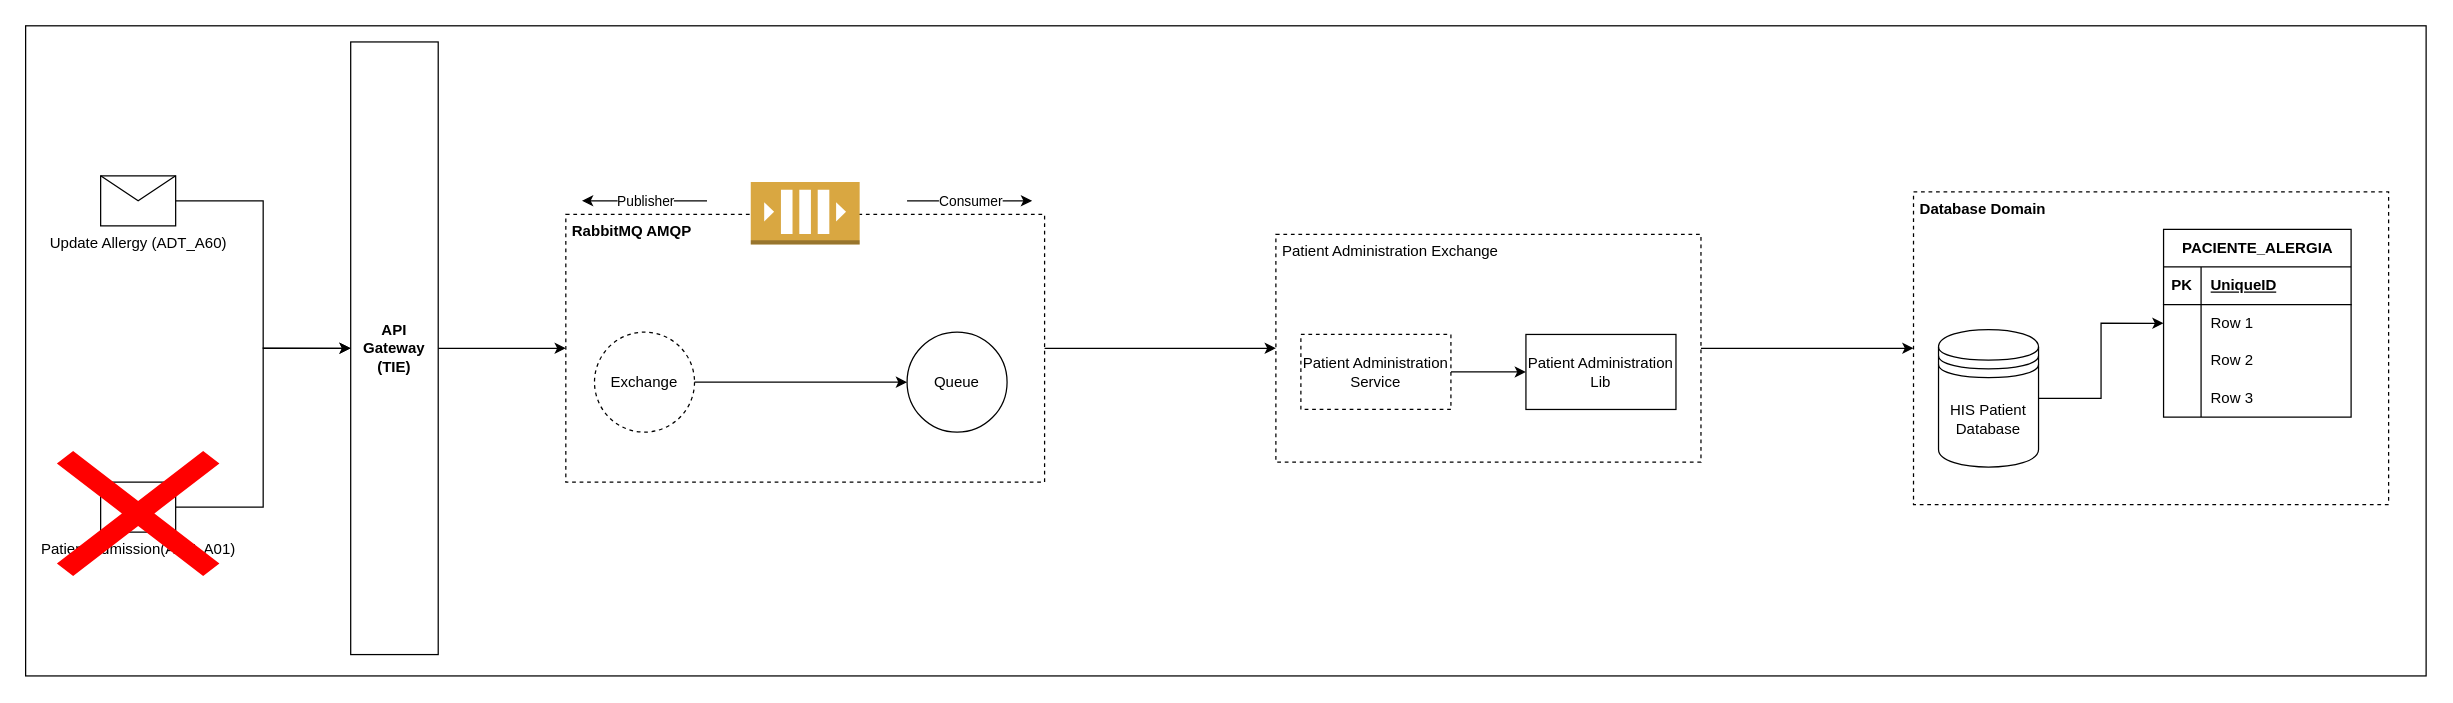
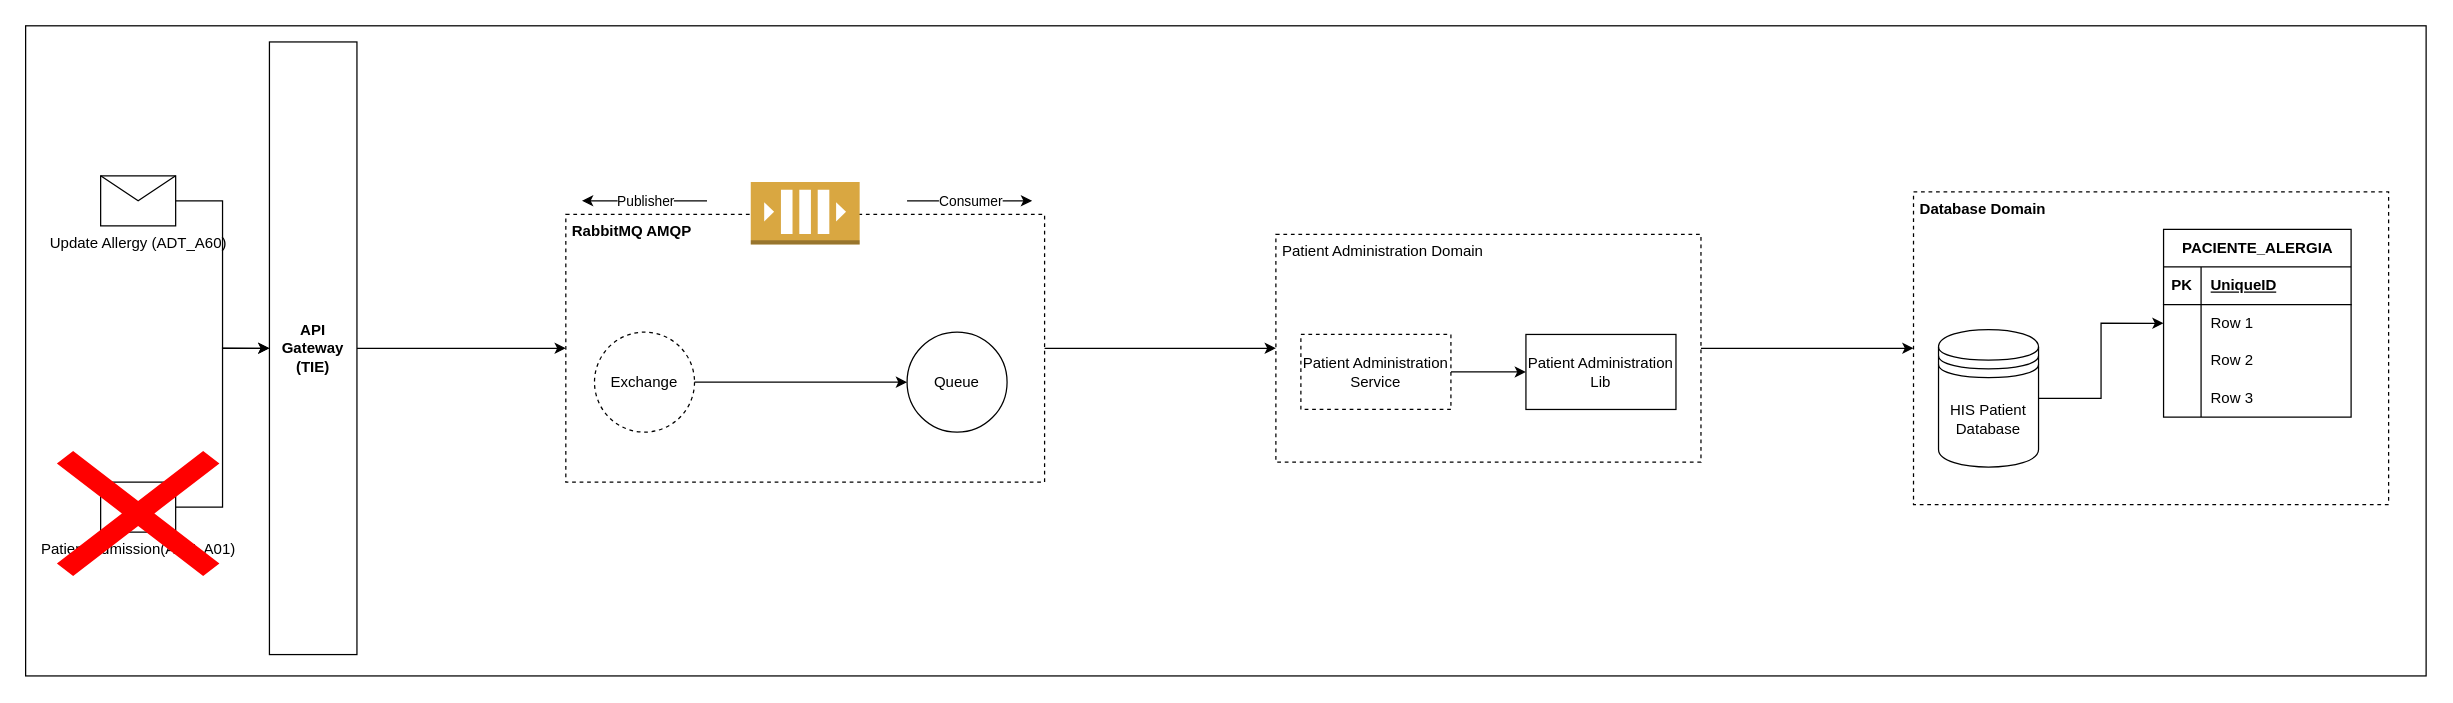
  <mxCell id="0" />
  <mxCell id="1" parent="0" />
  <mxCell id="2" value="" style="rounded=0;whiteSpace=wrap;html=1;" vertex="1" parent="1"><mxGeometry x="20" y="20" width="1920" height="520" as="geometry" /></mxCell>
  <mxCell id="3" style="edgeStyle=orthogonalEdgeStyle;rounded=0;orthogonalLoop=1;jettySize=auto;html=1;entryX=0;entryY=0.5;entryDx=0;entryDy=0;" parent="1" source="4" target="5" edge="1"><mxGeometry relative="1" as="geometry" /></mxCell>
- <mxCell id="4" value="&amp;nbsp;Patient Administration Exchange" style="rounded=0;whiteSpace=wrap;html=1;dashed=1;verticalAlign=top;align=left;" parent="1" vertex="1"><mxGeometry x="1020" y="186.86" width="340" height="182.09" as="geometry" /></mxCell>
+ <mxCell id="4" value="&amp;nbsp;Patient Administration Domain" style="rounded=0;whiteSpace=wrap;html=1;dashed=1;verticalAlign=top;align=left;" parent="1" vertex="1"><mxGeometry x="1020" y="186.86" width="340" height="182.09" as="geometry" /></mxCell>
  <mxCell id="5" value="&amp;nbsp;Database Domain" style="rounded=0;whiteSpace=wrap;html=1;dashed=1;verticalAlign=top;align=left;fontStyle=1" parent="1" vertex="1"><mxGeometry x="1530" y="152.91" width="380" height="250" as="geometry" /></mxCell>
  <mxCell id="6" style="edgeStyle=orthogonalEdgeStyle;rounded=0;orthogonalLoop=1;jettySize=auto;html=1;entryX=0;entryY=0.5;entryDx=0;entryDy=0;" parent="1" source="7" target="28" edge="1"><mxGeometry relative="1" as="geometry" /></mxCell>
- <mxCell id="7" value="&lt;b&gt;API Gateway (TIE)&lt;/b&gt;" style="rounded=0;whiteSpace=wrap;html=1;" parent="1" vertex="1"><mxGeometry x="280" y="32.91" width="70" height="490" as="geometry" /></mxCell>
+ <mxCell id="7" value="&lt;b&gt;API Gateway (TIE)&lt;/b&gt;" style="rounded=0;whiteSpace=wrap;html=1;" parent="1" vertex="1"><mxGeometry x="215" y="32.91" width="70" height="490" as="geometry" /></mxCell>
  <mxCell id="8" value="" style="edgeStyle=orthogonalEdgeStyle;rounded=0;orthogonalLoop=1;jettySize=auto;html=1;" parent="1" source="9" target="25" edge="1"><mxGeometry relative="1" as="geometry" /></mxCell>
  <mxCell id="9" value="Patient Administration Service" style="rounded=0;whiteSpace=wrap;html=1;dashed=1;" parent="1" vertex="1"><mxGeometry x="1040" y="266.86" width="120" height="60" as="geometry" /></mxCell>
  <mxCell id="10" style="edgeStyle=orthogonalEdgeStyle;rounded=0;orthogonalLoop=1;jettySize=auto;html=1;entryX=0;entryY=0.5;entryDx=0;entryDy=0;" parent="1" source="11" target="16" edge="1"><mxGeometry relative="1" as="geometry" /></mxCell>
  <mxCell id="11" value="HIS Patient Database" style="shape=datastore;whiteSpace=wrap;html=1;" parent="1" vertex="1"><mxGeometry x="1550" y="262.91" width="80" height="110" as="geometry" /></mxCell>
  <mxCell id="12" value="PACIENTE_ALERGIA" style="shape=table;startSize=30;container=1;collapsible=1;childLayout=tableLayout;fixedRows=1;rowLines=0;fontStyle=1;align=center;resizeLast=1;html=1;" parent="1" vertex="1"><mxGeometry x="1730" y="182.91" width="150" height="150" as="geometry" /></mxCell>
  <mxCell id="13" value="" style="shape=tableRow;horizontal=0;startSize=0;swimlaneHead=0;swimlaneBody=0;fillColor=none;collapsible=0;dropTarget=0;points=[[0,0.5],[1,0.5]];portConstraint=eastwest;top=0;left=0;right=0;bottom=1;" parent="12" vertex="1"><mxGeometry y="30" width="150" height="30" as="geometry" /></mxCell>
  <mxCell id="14" value="PK" style="shape=partialRectangle;connectable=0;fillColor=none;top=0;left=0;bottom=0;right=0;fontStyle=1;overflow=hidden;whiteSpace=wrap;html=1;" parent="13" vertex="1"><mxGeometry width="30" height="30" as="geometry"><mxRectangle width="30" height="30" as="alternateBounds" /></mxGeometry></mxCell>
  <mxCell id="15" value="UniqueID" style="shape=partialRectangle;connectable=0;fillColor=none;top=0;left=0;bottom=0;right=0;align=left;spacingLeft=6;fontStyle=5;overflow=hidden;whiteSpace=wrap;html=1;" parent="13" vertex="1"><mxGeometry x="30" width="120" height="30" as="geometry"><mxRectangle width="120" height="30" as="alternateBounds" /></mxGeometry></mxCell>
  <mxCell id="16" value="" style="shape=tableRow;horizontal=0;startSize=0;swimlaneHead=0;swimlaneBody=0;fillColor=none;collapsible=0;dropTarget=0;points=[[0,0.5],[1,0.5]];portConstraint=eastwest;top=0;left=0;right=0;bottom=0;" parent="12" vertex="1"><mxGeometry y="60" width="150" height="30" as="geometry" /></mxCell>
  <mxCell id="17" value="" style="shape=partialRectangle;connectable=0;fillColor=none;top=0;left=0;bottom=0;right=0;editable=1;overflow=hidden;whiteSpace=wrap;html=1;" parent="16" vertex="1"><mxGeometry width="30" height="30" as="geometry"><mxRectangle width="30" height="30" as="alternateBounds" /></mxGeometry></mxCell>
  <mxCell id="18" value="Row 1" style="shape=partialRectangle;connectable=0;fillColor=none;top=0;left=0;bottom=0;right=0;align=left;spacingLeft=6;overflow=hidden;whiteSpace=wrap;html=1;" parent="16" vertex="1"><mxGeometry x="30" width="120" height="30" as="geometry"><mxRectangle width="120" height="30" as="alternateBounds" /></mxGeometry></mxCell>
  <mxCell id="19" value="" style="shape=tableRow;horizontal=0;startSize=0;swimlaneHead=0;swimlaneBody=0;fillColor=none;collapsible=0;dropTarget=0;points=[[0,0.5],[1,0.5]];portConstraint=eastwest;top=0;left=0;right=0;bottom=0;" parent="12" vertex="1"><mxGeometry y="90" width="150" height="30" as="geometry" /></mxCell>
  <mxCell id="20" value="" style="shape=partialRectangle;connectable=0;fillColor=none;top=0;left=0;bottom=0;right=0;editable=1;overflow=hidden;whiteSpace=wrap;html=1;" parent="19" vertex="1"><mxGeometry width="30" height="30" as="geometry"><mxRectangle width="30" height="30" as="alternateBounds" /></mxGeometry></mxCell>
  <mxCell id="21" value="Row 2" style="shape=partialRectangle;connectable=0;fillColor=none;top=0;left=0;bottom=0;right=0;align=left;spacingLeft=6;overflow=hidden;whiteSpace=wrap;html=1;" parent="19" vertex="1"><mxGeometry x="30" width="120" height="30" as="geometry"><mxRectangle width="120" height="30" as="alternateBounds" /></mxGeometry></mxCell>
  <mxCell id="22" value="" style="shape=tableRow;horizontal=0;startSize=0;swimlaneHead=0;swimlaneBody=0;fillColor=none;collapsible=0;dropTarget=0;points=[[0,0.5],[1,0.5]];portConstraint=eastwest;top=0;left=0;right=0;bottom=0;" parent="12" vertex="1"><mxGeometry y="120" width="150" height="30" as="geometry" /></mxCell>
  <mxCell id="23" value="" style="shape=partialRectangle;connectable=0;fillColor=none;top=0;left=0;bottom=0;right=0;editable=1;overflow=hidden;whiteSpace=wrap;html=1;" parent="22" vertex="1"><mxGeometry width="30" height="30" as="geometry"><mxRectangle width="30" height="30" as="alternateBounds" /></mxGeometry></mxCell>
  <mxCell id="24" value="Row 3" style="shape=partialRectangle;connectable=0;fillColor=none;top=0;left=0;bottom=0;right=0;align=left;spacingLeft=6;overflow=hidden;whiteSpace=wrap;html=1;" parent="22" vertex="1"><mxGeometry x="30" width="120" height="30" as="geometry"><mxRectangle width="120" height="30" as="alternateBounds" /></mxGeometry></mxCell>
  <mxCell id="25" value="Patient Administration Lib" style="whiteSpace=wrap;html=1;rounded=0;" parent="1" vertex="1"><mxGeometry x="1220" y="266.86" width="120" height="60" as="geometry" /></mxCell>
  <mxCell id="26" value="" style="group" parent="1" vertex="1" connectable="0"><mxGeometry x="450" y="145" width="385" height="240" as="geometry" /></mxCell>
  <mxCell id="27" style="edgeStyle=orthogonalEdgeStyle;rounded=0;orthogonalLoop=1;jettySize=auto;html=1;exitX=0.5;exitY=1;exitDx=0;exitDy=0;exitPerimeter=0;" parent="26" edge="1"><mxGeometry relative="1" as="geometry"><mxPoint y="12.917" as="sourcePoint" /><mxPoint y="12.917" as="targetPoint" /></mxGeometry></mxCell>
  <mxCell id="28" value="&lt;b&gt;&amp;nbsp;RabbitMQ AMQP&lt;/b&gt;" style="rounded=0;whiteSpace=wrap;html=1;dashed=1;verticalAlign=top;align=left;" parent="26" vertex="1"><mxGeometry x="2.07" y="25.83" width="382.93" height="214.17" as="geometry" /></mxCell>
  <mxCell id="29" value="" style="outlineConnect=0;dashed=0;verticalLabelPosition=bottom;verticalAlign=top;align=center;html=1;shape=mxgraph.aws3.queue;fillColor=#D9A741;gradientColor=none;" parent="26" vertex="1"><mxGeometry x="149.99" width="87.1" height="50" as="geometry" /></mxCell>
  <mxCell id="30" value="Exchange" style="ellipse;whiteSpace=wrap;html=1;aspect=fixed;dashed=1;" parent="26" vertex="1"><mxGeometry x="25" y="120" width="80" height="80" as="geometry" /></mxCell>
  <mxCell id="31" value="Queue" style="ellipse;whiteSpace=wrap;html=1;" parent="26" vertex="1"><mxGeometry x="275" y="120" width="80" height="80" as="geometry" /></mxCell>
  <mxCell id="32" value="" style="edgeStyle=orthogonalEdgeStyle;rounded=0;orthogonalLoop=1;jettySize=auto;html=1;" parent="26" source="30" target="31" edge="1"><mxGeometry relative="1" as="geometry" /></mxCell>
  <mxCell id="33" value="" style="endArrow=classic;html=1;rounded=0;" parent="26" edge="1"><mxGeometry relative="1" as="geometry"><mxPoint x="275" y="15" as="sourcePoint" /><mxPoint x="375" y="15" as="targetPoint" /></mxGeometry></mxCell>
  <mxCell id="34" value="Consumer" style="edgeLabel;resizable=0;html=1;align=center;verticalAlign=middle;" parent="33" connectable="0" vertex="1"><mxGeometry relative="1" as="geometry" /></mxCell>
  <mxCell id="35" value="" style="endArrow=none;html=1;rounded=0;startArrow=classic;startFill=1;endFill=0;" parent="26" edge="1"><mxGeometry relative="1" as="geometry"><mxPoint x="15" y="15" as="sourcePoint" /><mxPoint x="115" y="15" as="targetPoint" /></mxGeometry></mxCell>
  <mxCell id="36" value="Publisher" style="edgeLabel;resizable=0;html=1;align=center;verticalAlign=middle;" parent="35" connectable="0" vertex="1"><mxGeometry relative="1" as="geometry" /></mxCell>
  <mxCell id="37" style="edgeStyle=orthogonalEdgeStyle;rounded=0;orthogonalLoop=1;jettySize=auto;html=1;entryX=0;entryY=0.5;entryDx=0;entryDy=0;" parent="1" source="28" target="4" edge="1"><mxGeometry relative="1" as="geometry" /></mxCell>
  <mxCell id="38" style="edgeStyle=orthogonalEdgeStyle;rounded=0;orthogonalLoop=1;jettySize=auto;html=1;entryX=0;entryY=0.5;entryDx=0;entryDy=0;" parent="1" source="39" target="7" edge="1"><mxGeometry relative="1" as="geometry" /></mxCell>
  <mxCell id="39" value="Update Allergy (ADT_A60)" style="shape=message;html=1;html=1;outlineConnect=0;labelPosition=center;verticalLabelPosition=bottom;align=center;verticalAlign=top;" parent="1" vertex="1"><mxGeometry x="80" y="140" width="60" height="40" as="geometry" /></mxCell>
  <mxCell id="40" style="edgeStyle=orthogonalEdgeStyle;rounded=0;orthogonalLoop=1;jettySize=auto;html=1;entryX=0;entryY=0.5;entryDx=0;entryDy=0;" parent="1" source="41" target="7" edge="1"><mxGeometry relative="1" as="geometry" /></mxCell>
  <mxCell id="41" value="Patient Admission(ADT_A01)" style="shape=message;html=1;html=1;outlineConnect=0;labelPosition=center;verticalLabelPosition=bottom;align=center;verticalAlign=top;" parent="1" vertex="1"><mxGeometry x="80" y="385" width="60" height="40" as="geometry" /></mxCell>
  <mxCell id="42" value="" style="shape=mxgraph.mockup.markup.redX;fillColor=#ff0000;html=1;shadow=0;whiteSpace=wrap;strokeColor=none;" parent="1" vertex="1"><mxGeometry x="45" y="360" width="130" height="100" as="geometry" /></mxCell>
